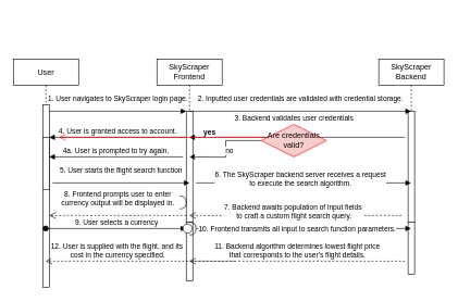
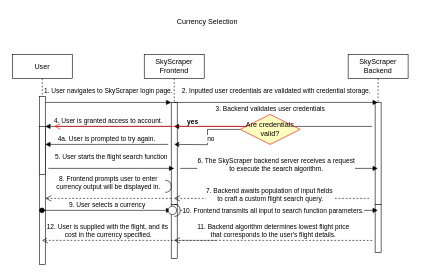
  <mxCell id="0" />
  <mxCell id="1" parent="0" />
  <mxCell id="2" value="User" style="shape=umlLifeline;perimeter=lifelinePerimeter;whiteSpace=wrap;html=1;container=0;dropTarget=0;collapsible=0;recursiveResize=0;outlineConnect=0;portConstraint=eastwest;newEdgeStyle={&quot;edgeStyle&quot;:&quot;elbowEdgeStyle&quot;,&quot;elbow&quot;:&quot;vertical&quot;,&quot;curved&quot;:0,&quot;rounded&quot;:0};" parent="1" vertex="1"><mxGeometry x="20" y="90" width="100" height="350.14" as="geometry" /></mxCell>
  <mxCell id="3" value="" style="html=1;points=[];perimeter=orthogonalPerimeter;outlineConnect=0;targetShapes=umlLifeline;portConstraint=eastwest;newEdgeStyle={&quot;edgeStyle&quot;:&quot;elbowEdgeStyle&quot;,&quot;elbow&quot;:&quot;vertical&quot;,&quot;curved&quot;:0,&quot;rounded&quot;:0};" parent="2" vertex="1"><mxGeometry x="45" y="70" width="10" height="190" as="geometry" /></mxCell>
  <mxCell id="4" value="" style="html=1;points=[];perimeter=orthogonalPerimeter;outlineConnect=0;targetShapes=umlLifeline;portConstraint=eastwest;newEdgeStyle={&quot;edgeStyle&quot;:&quot;elbowEdgeStyle&quot;,&quot;elbow&quot;:&quot;vertical&quot;,&quot;curved&quot;:0,&quot;rounded&quot;:0};" parent="2" vertex="1"><mxGeometry x="45" y="120" width="10" height="80" as="geometry" /></mxCell>
  <mxCell id="5" value="" style="html=1;points=[];perimeter=orthogonalPerimeter;outlineConnect=0;targetShapes=umlLifeline;portConstraint=eastwest;newEdgeStyle={&quot;edgeStyle&quot;:&quot;elbowEdgeStyle&quot;,&quot;elbow&quot;:&quot;vertical&quot;,&quot;curved&quot;:0,&quot;rounded&quot;:0};" parent="2" vertex="1"><mxGeometry x="45" y="260" width="10" height="90.14" as="geometry" /></mxCell>
  <mxCell id="6" value="SkyScraper Frontend" style="shape=umlLifeline;perimeter=lifelinePerimeter;whiteSpace=wrap;html=1;container=0;dropTarget=0;collapsible=0;recursiveResize=0;outlineConnect=0;portConstraint=eastwest;newEdgeStyle={&quot;edgeStyle&quot;:&quot;elbowEdgeStyle&quot;,&quot;elbow&quot;:&quot;vertical&quot;,&quot;curved&quot;:0,&quot;rounded&quot;:0};" parent="1" vertex="1"><mxGeometry x="240" y="90" width="100" height="340.14" as="geometry" /></mxCell>
  <mxCell id="7" value="" style="html=1;points=[];perimeter=orthogonalPerimeter;outlineConnect=0;targetShapes=umlLifeline;portConstraint=eastwest;newEdgeStyle={&quot;edgeStyle&quot;:&quot;elbowEdgeStyle&quot;,&quot;elbow&quot;:&quot;vertical&quot;,&quot;curved&quot;:0,&quot;rounded&quot;:0};" parent="6" vertex="1"><mxGeometry x="45" y="80" width="10" height="170" as="geometry" /></mxCell>
  <mxCell id="8" value="" style="html=1;points=[];perimeter=orthogonalPerimeter;outlineConnect=0;targetShapes=umlLifeline;portConstraint=eastwest;newEdgeStyle={&quot;edgeStyle&quot;:&quot;elbowEdgeStyle&quot;,&quot;elbow&quot;:&quot;vertical&quot;,&quot;curved&quot;:0,&quot;rounded&quot;:0};" parent="6" vertex="1"><mxGeometry x="45" y="250" width="10" height="90.14" as="geometry" /></mxCell>
  <mxCell id="9" value="9. User selects a currency" style="html=1;verticalAlign=bottom;startArrow=oval;endArrow=block;startSize=8;edgeStyle=elbowEdgeStyle;elbow=vertical;curved=0;rounded=0;" parent="6" source="2" edge="1"><mxGeometry relative="1" as="geometry"><mxPoint x="-15" y="260.14" as="sourcePoint" /><mxPoint x="45" y="260" as="targetPoint" /></mxGeometry></mxCell>
  <mxCell id="10" value="1. User navigates to SkyScraper login page." style="html=1;verticalAlign=bottom;endArrow=block;edgeStyle=elbowEdgeStyle;elbow=vertical;curved=0;rounded=0;" parent="1" source="3" target="7" edge="1"><mxGeometry x="0.001" y="10" relative="1" as="geometry"><mxPoint x="175" y="180" as="sourcePoint" /><Array as="points"><mxPoint x="230" y="170" /><mxPoint x="160" y="170" /></Array><mxPoint as="offset" /></mxGeometry></mxCell>
  <mxCell id="11" value="8. Frontend prompts user to enter&lt;br&gt;currency output will be displayed in." style="html=1;verticalAlign=bottom;endArrow=open;dashed=1;endSize=8;edgeStyle=elbowEdgeStyle;elbow=vertical;curved=0;rounded=0;" parent="1" source="7" target="3" edge="1"><mxGeometry y="-10" relative="1" as="geometry"><mxPoint x="175" y="255" as="targetPoint" /><Array as="points"><mxPoint x="170" y="330" /></Array><mxPoint as="offset" /></mxGeometry></mxCell>
  <mxCell id="12" value="4. User is granted access to account." style="html=1;verticalAlign=bottom;endArrow=block;edgeStyle=elbowEdgeStyle;elbow=vertical;curved=0;rounded=0;" parent="1" source="7" target="4" edge="1"><mxGeometry relative="1" as="geometry"><mxPoint x="155" y="210" as="sourcePoint" /><Array as="points"><mxPoint x="170" y="210" /></Array></mxGeometry></mxCell>
+ <mxCell id="13" value="Currency Selection" style="text;html=1;align=center;verticalAlign=middle;resizable=0;points=[];autosize=1;strokeColor=none;fillColor=none;" parent="1" vertex="1"><mxGeometry x="285" y="20" width="120" height="30" as="geometry" /></mxCell>
  <mxCell id="14" value="SkyScraper Backend" style="shape=umlLifeline;perimeter=lifelinePerimeter;whiteSpace=wrap;html=1;container=0;dropTarget=0;collapsible=0;recursiveResize=0;outlineConnect=0;portConstraint=eastwest;newEdgeStyle={&quot;edgeStyle&quot;:&quot;elbowEdgeStyle&quot;,&quot;elbow&quot;:&quot;vertical&quot;,&quot;curved&quot;:0,&quot;rounded&quot;:0};" parent="1" vertex="1"><mxGeometry x="580" y="90" width="100" height="330" as="geometry" /></mxCell>
  <mxCell id="15" value="" style="html=1;points=[];perimeter=orthogonalPerimeter;outlineConnect=0;targetShapes=umlLifeline;portConstraint=eastwest;newEdgeStyle={&quot;edgeStyle&quot;:&quot;elbowEdgeStyle&quot;,&quot;elbow&quot;:&quot;vertical&quot;,&quot;curved&quot;:0,&quot;rounded&quot;:0};" parent="14" vertex="1"><mxGeometry x="45" y="80" width="10" height="170" as="geometry" /></mxCell>
  <mxCell id="16" value="" style="html=1;points=[];perimeter=orthogonalPerimeter;outlineConnect=0;targetShapes=umlLifeline;portConstraint=eastwest;newEdgeStyle={&quot;edgeStyle&quot;:&quot;elbowEdgeStyle&quot;,&quot;elbow&quot;:&quot;vertical&quot;,&quot;curved&quot;:0,&quot;rounded&quot;:0};" parent="14" vertex="1"><mxGeometry x="45" y="250" width="10" height="80" as="geometry" /></mxCell>
  <mxCell id="17" value="2. Inputted user credentials are validated with credential storage." style="html=1;verticalAlign=bottom;endArrow=block;edgeStyle=elbowEdgeStyle;elbow=vertical;curved=0;rounded=0;" parent="1" target="14" edge="1"><mxGeometry x="0.002" y="10" relative="1" as="geometry"><mxPoint x="290" y="170" as="sourcePoint" /><Array as="points"><mxPoint x="445" y="170" /><mxPoint x="375" y="170" /></Array><mxPoint x="500" y="170" as="targetPoint" /><mxPoint as="offset" /></mxGeometry></mxCell>
  <mxCell id="18" value="3. Backend validates user credentials" style="html=1;verticalAlign=bottom;endArrow=block;edgeStyle=elbowEdgeStyle;elbow=vertical;curved=0;rounded=0;" parent="1" target="6" edge="1"><mxGeometry x="0.03" y="-20" relative="1" as="geometry"><mxPoint x="620" y="210" as="sourcePoint" /><Array as="points"><mxPoint x="505" y="210" /></Array><mxPoint x="420" y="210" as="targetPoint" /><mxPoint as="offset" /></mxGeometry></mxCell>
  <mxCell id="19" style="edgeStyle=orthogonalEdgeStyle;rounded=0;orthogonalLoop=1;jettySize=auto;html=1;" parent="1" source="21" edge="1"><mxGeometry relative="1" as="geometry"><mxPoint x="290" y="240" as="targetPoint" /></mxGeometry></mxCell>
  <mxCell id="20" value="no" style="edgeLabel;html=1;align=center;verticalAlign=middle;resizable=0;points=[];" parent="19" vertex="1" connectable="0"><mxGeometry x="-0.113" y="1" relative="1" as="geometry"><mxPoint x="4" y="10" as="offset" /></mxGeometry></mxCell>
- <mxCell id="21" value="Are credentials valid?" style="rhombus;whiteSpace=wrap;html=1;fontColor=#000000;fillColor=#f8cecc;strokeColor=#ff0000;" parent="1" vertex="1"><mxGeometry x="400" y="190" width="100" height="50" as="geometry" /></mxCell>
+ <mxCell id="21" value="Are credentials valid?" style="rhombus;whiteSpace=wrap;html=1;fontColor=#000000;fillColor=#ffffc0;strokeColor=#ff0000;" parent="1" vertex="1"><mxGeometry x="400" y="190" width="100" height="50" as="geometry" /></mxCell>
  <mxCell id="22" value="&lt;b&gt;yes&lt;/b&gt;" style="edgeStyle=orthogonalEdgeStyle;html=1;align=left;verticalAlign=top;endArrow=open;endSize=8;strokeColor=#ff0000;rounded=0;" parent="1" source="21" edge="1"><mxGeometry x="-0.375" y="-20" relative="1" as="geometry"><mxPoint x="90" y="210" as="targetPoint" /><Array as="points"><mxPoint x="450" y="210" /><mxPoint x="450" y="210" /></Array><mxPoint as="offset" /></mxGeometry></mxCell>
  <mxCell id="23" value="4a. User is prompted to try again." style="html=1;verticalAlign=bottom;endArrow=block;edgeStyle=elbowEdgeStyle;elbow=vertical;curved=0;rounded=0;" parent="1" target="4" edge="1"><mxGeometry relative="1" as="geometry"><mxPoint x="280" y="240" as="sourcePoint" /><Array as="points"><mxPoint x="165" y="240" /></Array><mxPoint x="80" y="240" as="targetPoint" /></mxGeometry></mxCell>
  <mxCell id="24" value="5. User starts the flight search function" style="html=1;verticalAlign=bottom;endArrow=block;edgeStyle=elbowEdgeStyle;elbow=vertical;curved=0;rounded=0;" parent="1" edge="1"><mxGeometry x="0.001" y="10" relative="1" as="geometry"><mxPoint x="80" y="280" as="sourcePoint" /><Array as="points"><mxPoint x="235" y="280" /><mxPoint x="165" y="280" /></Array><mxPoint x="290" y="280" as="targetPoint" /><mxPoint as="offset" /></mxGeometry></mxCell>
  <mxCell id="25" value="6. The SkyScraper backend server receives a request&lt;br&gt;to execute the search algorithm." style="html=1;verticalAlign=bottom;endArrow=block;edgeStyle=elbowEdgeStyle;elbow=vertical;curved=0;rounded=0;" parent="1" target="14" edge="1"><mxGeometry x="-0.029" y="-10" relative="1" as="geometry"><mxPoint x="300" y="280" as="sourcePoint" /><Array as="points"><mxPoint x="300" y="280" /><mxPoint x="455" y="290" /><mxPoint x="385" y="290" /></Array><mxPoint x="510" y="290" as="targetPoint" /><mxPoint as="offset" /></mxGeometry></mxCell>
  <mxCell id="26" value="7. Backend awaits population of input fields&amp;nbsp;&lt;br&gt;to craft a custom flight search query." style="html=1;verticalAlign=bottom;endArrow=open;dashed=1;endSize=8;edgeStyle=elbowEdgeStyle;elbow=vertical;curved=0;rounded=0;" parent="1" target="6" edge="1"><mxGeometry x="0.015" y="10" relative="1" as="geometry"><mxPoint x="405" y="330" as="targetPoint" /><Array as="points"><mxPoint x="500" y="330" /></Array><mxPoint x="615" y="330" as="sourcePoint" /><mxPoint as="offset" /></mxGeometry></mxCell>
  <mxCell id="27" value="" style="shape=requiredInterface;html=1;verticalLabelPosition=bottom;sketch=0;" parent="1" vertex="1"><mxGeometry x="275" y="300" width="10" height="20" as="geometry" /></mxCell>
  <mxCell id="28" value="10. Frontend transmits all input to search function parameters." style="html=1;verticalAlign=bottom;endArrow=block;edgeStyle=elbowEdgeStyle;elbow=vertical;curved=0;rounded=0;" parent="1" target="14" edge="1"><mxGeometry x="-0.06" y="-10" relative="1" as="geometry"><mxPoint x="300" y="350" as="sourcePoint" /><Array as="points"><mxPoint x="455" y="350" /><mxPoint x="385" y="350" /></Array><mxPoint x="510" y="350" as="targetPoint" /><mxPoint as="offset" /></mxGeometry></mxCell>
  <mxCell id="29" value="11. Backend algorithm determines lowest flight price&lt;br&gt;that corresponds to the user's flight details." style="html=1;verticalAlign=bottom;endArrow=open;dashed=1;endSize=8;edgeStyle=elbowEdgeStyle;elbow=vertical;curved=0;rounded=0;" parent="1" target="6" edge="1"><mxGeometry relative="1" as="geometry"><mxPoint x="620" y="400.14" as="sourcePoint" /><mxPoint x="540" y="400.14" as="targetPoint" /></mxGeometry></mxCell>
  <mxCell id="30" value="12. User is supplied with the flight, and its&amp;nbsp;&lt;br&gt;cost in the currency specified." style="html=1;verticalAlign=bottom;endArrow=open;dashed=1;endSize=8;edgeStyle=elbowEdgeStyle;elbow=vertical;curved=0;rounded=0;" parent="1" target="2" edge="1"><mxGeometry x="0.241" relative="1" as="geometry"><mxPoint x="360" y="400.14" as="sourcePoint" /><mxPoint x="90" y="400" as="targetPoint" /><Array as="points"><mxPoint x="110" y="400" /></Array><mxPoint as="offset" /></mxGeometry></mxCell>
  <mxCell id="31" value="" style="shape=providedRequiredInterface;html=1;verticalLabelPosition=bottom;sketch=0;" parent="1" vertex="1"><mxGeometry x="280" y="340" width="20" height="20" as="geometry" /></mxCell>
